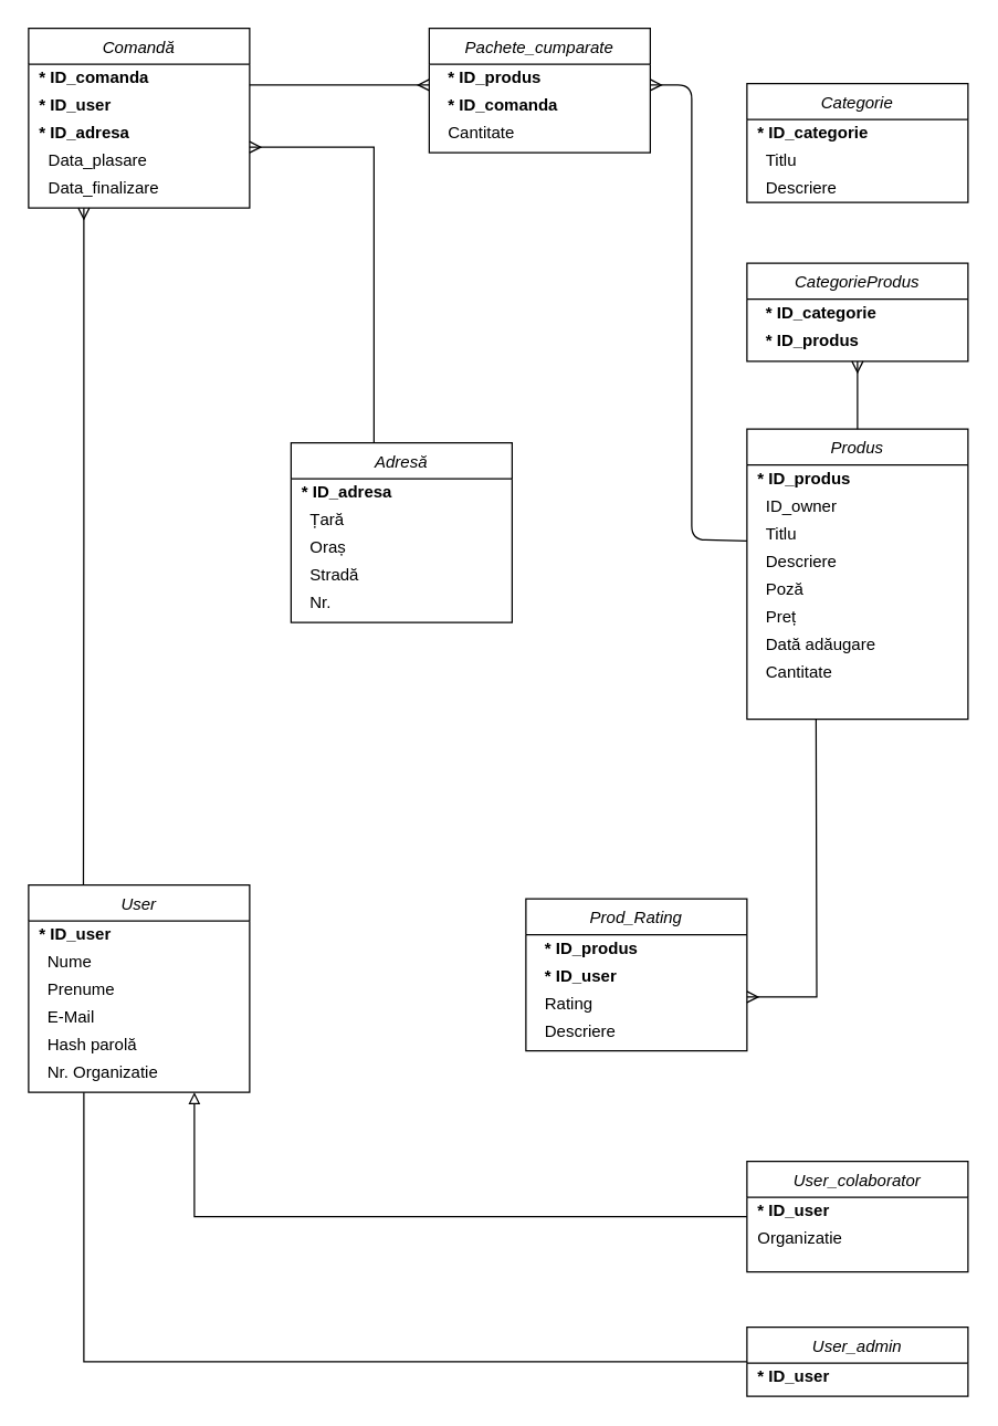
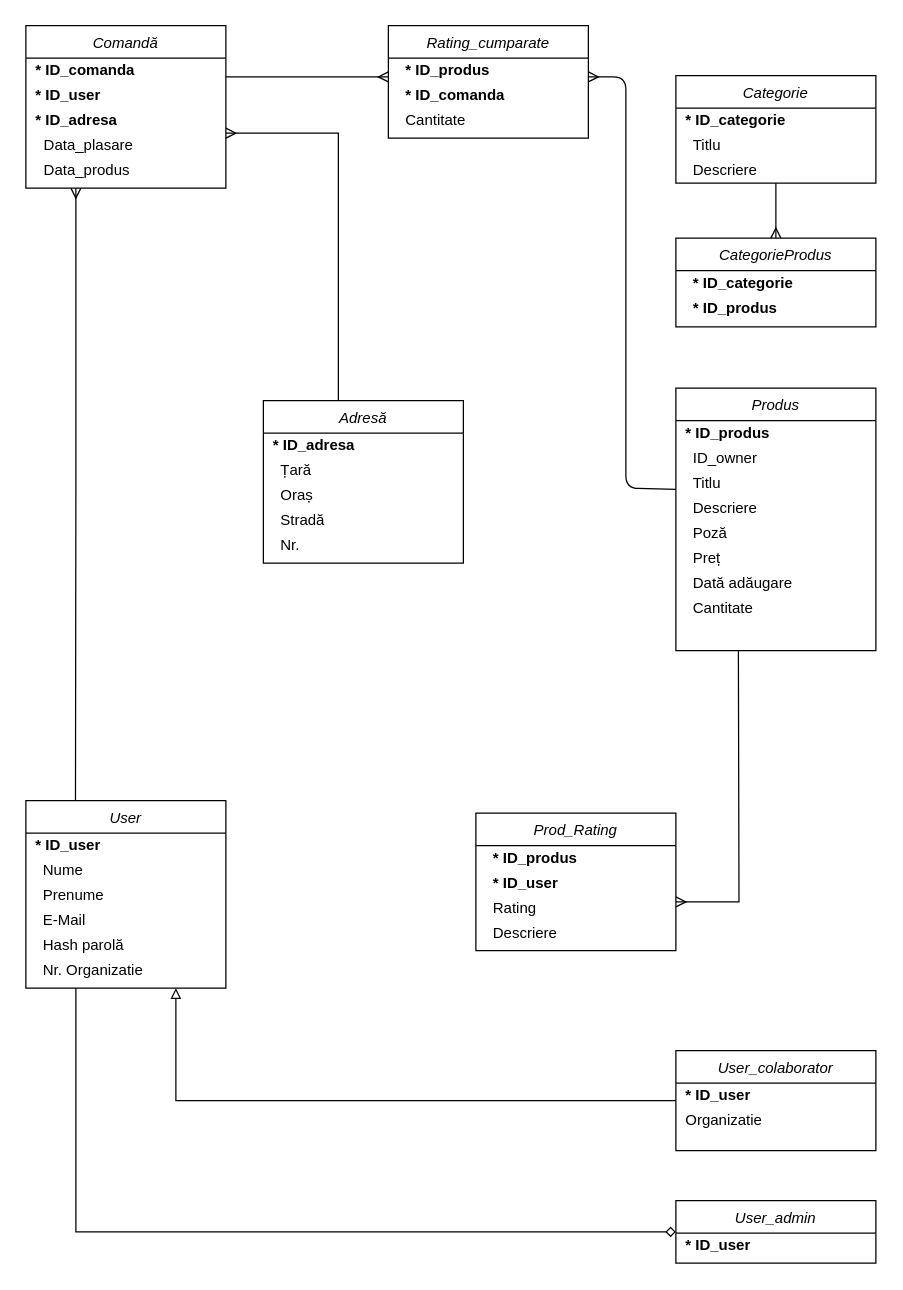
  <mxCell id="0" />
  <mxCell id="1" parent="0" />
- <mxCell id="2" style="edgeStyle=orthogonalEdgeStyle;rounded=0;orthogonalLoop=1;jettySize=auto;html=1;exitX=0.25;exitY=1;exitDx=0;exitDy=0;startArrow=none;startFill=0;endArrow=none;endFill=0;strokeColor=#000000;entryX=0;entryY=0.5;entryDx=0;entryDy=0;" edge="1" parent="1" source="3" target="57"><mxGeometry relative="1" as="geometry"><mxPoint x="179.69" y="980" as="targetPoint" /></mxGeometry></mxCell>
+ <mxCell id="2" style="edgeStyle=orthogonalEdgeStyle;rounded=0;orthogonalLoop=1;jettySize=auto;html=1;exitX=0.25;exitY=1;exitDx=0;exitDy=0;startArrow=none;startFill=0;endArrow=diamond;endFill=0;strokeColor=#000000;entryX=0;entryY=0.5;entryDx=0;entryDy=0;" edge="1" parent="1" source="3" target="57"><mxGeometry relative="1" as="geometry"><mxPoint x="179.69" y="980" as="targetPoint" /></mxGeometry></mxCell>
  <mxCell id="3" value="User" style="swimlane;fontStyle=2;align=center;verticalAlign=top;childLayout=stackLayout;horizontal=1;startSize=26;horizontalStack=0;resizeParent=1;resizeLast=0;collapsible=1;marginBottom=0;rounded=0;shadow=0;strokeWidth=1;" parent="1" vertex="1"><mxGeometry x="20" y="640" width="160" height="150" as="geometry"><mxRectangle x="230" y="140" width="160" height="26" as="alternateBounds" /></mxGeometry></mxCell>
  <mxCell id="4" value="&lt;div align=&quot;left&quot;&gt;&lt;b&gt;* ID_user&lt;/b&gt;&lt;/div&gt;" style="text;html=1;strokeColor=none;fillColor=none;align=left;verticalAlign=middle;whiteSpace=wrap;rounded=0;spacingLeft=6;" parent="3" vertex="1"><mxGeometry y="26" width="160" height="20" as="geometry" /></mxCell>
  <mxCell id="5" value="Nume" style="text;strokeColor=none;fillColor=none;align=left;verticalAlign=middle;rounded=0;perimeterSpacing=0;whiteSpace=wrap;html=1;spacingTop=0;spacingLeft=12;" parent="3" vertex="1"><mxGeometry y="46" width="160" height="20" as="geometry" /></mxCell>
  <mxCell id="6" value="Prenume" style="text;strokeColor=none;fillColor=none;align=left;verticalAlign=middle;rounded=0;perimeterSpacing=0;whiteSpace=wrap;html=1;spacingTop=0;spacingLeft=12;" parent="3" vertex="1"><mxGeometry y="66" width="160" height="20" as="geometry" /></mxCell>
  <mxCell id="7" value="E-Mail" style="text;strokeColor=none;fillColor=none;align=left;verticalAlign=middle;rounded=0;perimeterSpacing=0;whiteSpace=wrap;html=1;spacingTop=0;spacingLeft=12;" parent="3" vertex="1"><mxGeometry y="86" width="160" height="20" as="geometry" /></mxCell>
  <mxCell id="8" value="Hash parolă" style="text;strokeColor=none;fillColor=none;align=left;verticalAlign=middle;rounded=0;perimeterSpacing=0;whiteSpace=wrap;html=1;spacingTop=0;spacingLeft=12;" parent="3" vertex="1"><mxGeometry y="106" width="160" height="20" as="geometry" /></mxCell>
  <mxCell id="9" value="Nr. Organizatie" style="text;strokeColor=none;fillColor=none;align=left;verticalAlign=middle;rounded=0;perimeterSpacing=0;whiteSpace=wrap;html=1;spacingTop=0;spacingLeft=12;" parent="3" vertex="1"><mxGeometry y="126" width="160" height="20" as="geometry" /></mxCell>
  <mxCell id="10" value="Categorie" style="swimlane;fontStyle=2;align=center;verticalAlign=top;childLayout=stackLayout;horizontal=1;startSize=26;horizontalStack=0;resizeParent=1;resizeLast=0;collapsible=1;marginBottom=0;rounded=0;shadow=0;strokeWidth=1;" parent="1" vertex="1"><mxGeometry x="540" y="60" width="160" height="86" as="geometry"><mxRectangle x="230" y="140" width="160" height="26" as="alternateBounds" /></mxGeometry></mxCell>
  <mxCell id="11" value="&lt;div align=&quot;left&quot;&gt;&lt;b&gt;* ID_categorie&lt;/b&gt;&lt;/div&gt;" style="text;html=1;strokeColor=none;fillColor=none;align=left;verticalAlign=middle;whiteSpace=wrap;rounded=0;spacingLeft=6;" parent="10" vertex="1"><mxGeometry y="26" width="160" height="20" as="geometry" /></mxCell>
  <mxCell id="12" value="Titlu" style="text;strokeColor=none;fillColor=none;align=left;verticalAlign=middle;rounded=0;perimeterSpacing=0;whiteSpace=wrap;html=1;spacingTop=0;spacingLeft=12;" parent="10" vertex="1"><mxGeometry y="46" width="160" height="20" as="geometry" /></mxCell>
  <mxCell id="13" value="Descriere" style="text;strokeColor=none;fillColor=none;align=left;verticalAlign=middle;rounded=0;perimeterSpacing=0;whiteSpace=wrap;html=1;spacingTop=0;spacingLeft=12;" parent="10" vertex="1"><mxGeometry y="66" width="160" height="20" as="geometry" /></mxCell>
  <mxCell id="14" value="Produs" style="swimlane;fontStyle=2;align=center;verticalAlign=top;childLayout=stackLayout;horizontal=1;startSize=26;horizontalStack=0;resizeParent=1;resizeLast=0;collapsible=1;marginBottom=0;rounded=0;shadow=0;strokeWidth=1;" parent="1" vertex="1"><mxGeometry x="540" y="310" width="160" height="210" as="geometry"><mxRectangle x="230" y="140" width="160" height="26" as="alternateBounds" /></mxGeometry></mxCell>
  <mxCell id="15" value="&lt;div align=&quot;left&quot;&gt;&lt;b&gt;* ID_produs&lt;/b&gt;&lt;/div&gt;" style="text;html=1;strokeColor=none;fillColor=none;align=left;verticalAlign=middle;whiteSpace=wrap;rounded=0;spacingLeft=6;" parent="14" vertex="1"><mxGeometry y="26" width="160" height="20" as="geometry" /></mxCell>
  <mxCell id="16" value="ID_owner" style="text;strokeColor=none;fillColor=none;align=left;verticalAlign=middle;rounded=0;perimeterSpacing=0;whiteSpace=wrap;html=1;spacingTop=0;spacingLeft=12;" parent="14" vertex="1"><mxGeometry y="46" width="160" height="20" as="geometry" /></mxCell>
  <mxCell id="17" value="Titlu" style="text;strokeColor=none;fillColor=none;align=left;verticalAlign=middle;rounded=0;perimeterSpacing=0;whiteSpace=wrap;html=1;spacingTop=0;spacingLeft=12;" parent="14" vertex="1"><mxGeometry y="66" width="160" height="20" as="geometry" /></mxCell>
  <mxCell id="18" value="Descriere" style="text;strokeColor=none;fillColor=none;align=left;verticalAlign=middle;rounded=0;perimeterSpacing=0;whiteSpace=wrap;html=1;spacingTop=0;spacingLeft=12;" parent="14" vertex="1"><mxGeometry y="86" width="160" height="20" as="geometry" /></mxCell>
  <mxCell id="19" value="Poză" style="text;strokeColor=none;fillColor=none;align=left;verticalAlign=middle;rounded=0;perimeterSpacing=0;whiteSpace=wrap;html=1;spacingTop=0;spacingLeft=12;" parent="14" vertex="1"><mxGeometry y="106" width="160" height="20" as="geometry" /></mxCell>
  <mxCell id="20" value="Preț" style="text;strokeColor=none;fillColor=none;align=left;verticalAlign=middle;rounded=0;perimeterSpacing=0;whiteSpace=wrap;html=1;spacingTop=0;spacingLeft=12;" parent="14" vertex="1"><mxGeometry y="126" width="160" height="20" as="geometry" /></mxCell>
  <mxCell id="21" value="Dată adăugare" style="text;strokeColor=none;fillColor=none;align=left;verticalAlign=middle;rounded=0;perimeterSpacing=0;whiteSpace=wrap;html=1;spacingTop=0;spacingLeft=12;" parent="14" vertex="1"><mxGeometry y="146" width="160" height="20" as="geometry" /></mxCell>
  <mxCell id="22" value="Cantitate" style="text;strokeColor=none;fillColor=none;align=left;verticalAlign=middle;rounded=0;perimeterSpacing=0;whiteSpace=wrap;html=1;spacingTop=0;spacingLeft=12;" vertex="1" parent="14"><mxGeometry y="166" width="160" height="20" as="geometry" /></mxCell>
  <mxCell id="23" value="CategorieProdus" style="swimlane;fontStyle=2;align=center;verticalAlign=top;childLayout=stackLayout;horizontal=1;startSize=26;horizontalStack=0;resizeParent=1;resizeLast=0;collapsible=1;marginBottom=0;rounded=0;shadow=0;strokeWidth=1;" parent="1" vertex="1"><mxGeometry x="540" y="190" width="160" height="71" as="geometry"><mxRectangle x="230" y="140" width="160" height="26" as="alternateBounds" /></mxGeometry></mxCell>
  <mxCell id="24" value="&lt;b&gt;* ID_categorie&lt;/b&gt;" style="text;strokeColor=none;fillColor=none;align=left;verticalAlign=middle;rounded=0;perimeterSpacing=0;whiteSpace=wrap;html=1;spacingTop=0;spacingLeft=12;" vertex="1" parent="23"><mxGeometry y="26" width="160" height="20" as="geometry" /></mxCell>
  <mxCell id="25" value="* ID_produs" style="text;strokeColor=none;fillColor=none;align=left;verticalAlign=middle;rounded=0;perimeterSpacing=0;whiteSpace=wrap;html=1;spacingTop=0;spacingLeft=12;fontStyle=1" vertex="1" parent="23"><mxGeometry y="46" width="160" height="20" as="geometry" /></mxCell>
  <mxCell id="26" value="" style="endArrow=none;html=1;startArrow=ERmany;startFill=0;entryX=0;entryY=0.75;entryDx=0;entryDy=0;exitX=1;exitY=0.75;exitDx=0;exitDy=0;" parent="1" source="42" target="17" edge="1"><mxGeometry width="50" height="50" relative="1" as="geometry"><mxPoint x="500" y="96" as="sourcePoint" /><mxPoint x="520" y="385" as="targetPoint" /><Array as="points"><mxPoint x="500" y="61" /><mxPoint x="500" y="390" /></Array></mxGeometry></mxCell>
- <mxCell id="27" value="" style="endArrow=ERmany;html=1;startArrow=none;startFill=0;entryX=0.5;entryY=1;entryDx=0;entryDy=0;exitX=0.5;exitY=0;exitDx=0;exitDy=0;endFill=0;" parent="1" source="14" target="23" edge="1"><mxGeometry width="50" height="50" relative="1" as="geometry"><mxPoint x="740" y="390" as="sourcePoint" /><mxPoint x="730" y="390" as="targetPoint" /></mxGeometry></mxCell>
+ <mxCell id="28" value="" style="endArrow=ERmany;html=1;exitX=0.5;exitY=1;exitDx=0;exitDy=0;endFill=0;entryX=0.5;entryY=0;entryDx=0;entryDy=0;" parent="1" source="10" target="23" edge="1"><mxGeometry width="50" height="50" relative="1" as="geometry"><mxPoint x="630" y="210" as="sourcePoint" /><mxPoint x="630" y="110" as="targetPoint" /></mxGeometry></mxCell>
  <mxCell id="29" value="Prod_Rating" style="swimlane;fontStyle=2;align=center;verticalAlign=top;childLayout=stackLayout;horizontal=1;startSize=26;horizontalStack=0;resizeParent=1;resizeLast=0;collapsible=1;marginBottom=0;rounded=0;shadow=0;strokeWidth=1;" parent="1" vertex="1"><mxGeometry x="380" y="650" width="160" height="110" as="geometry"><mxRectangle x="230" y="140" width="160" height="26" as="alternateBounds" /></mxGeometry></mxCell>
  <mxCell id="30" value="&lt;b&gt;* ID_produs&lt;/b&gt;" style="text;strokeColor=none;fillColor=none;align=left;verticalAlign=middle;rounded=0;perimeterSpacing=0;whiteSpace=wrap;html=1;spacingTop=0;spacingLeft=12;" parent="29" vertex="1"><mxGeometry y="26" width="160" height="20" as="geometry" /></mxCell>
  <mxCell id="31" value="&lt;b&gt;* ID_user&lt;/b&gt;" style="text;strokeColor=none;fillColor=none;align=left;verticalAlign=middle;rounded=0;perimeterSpacing=0;whiteSpace=wrap;html=1;spacingTop=0;spacingLeft=12;" vertex="1" parent="29"><mxGeometry y="46" width="160" height="20" as="geometry" /></mxCell>
  <mxCell id="32" value="Rating" style="text;strokeColor=none;fillColor=none;align=left;verticalAlign=middle;rounded=0;perimeterSpacing=0;whiteSpace=wrap;html=1;spacingTop=0;spacingLeft=12;" parent="29" vertex="1"><mxGeometry y="66" width="160" height="20" as="geometry" /></mxCell>
  <mxCell id="33" value="Descriere" style="text;strokeColor=none;fillColor=none;align=left;verticalAlign=middle;rounded=0;perimeterSpacing=0;whiteSpace=wrap;html=1;spacingTop=0;spacingLeft=12;" vertex="1" parent="29"><mxGeometry y="86" width="160" height="20" as="geometry" /></mxCell>
  <mxCell id="34" style="edgeStyle=orthogonalEdgeStyle;rounded=0;orthogonalLoop=1;jettySize=auto;html=1;exitX=0.25;exitY=1;exitDx=0;exitDy=0;startArrow=ERmany;startFill=0;endArrow=none;endFill=0;strokeColor=#000000;" edge="1" parent="1" source="35"><mxGeometry relative="1" as="geometry"><mxPoint x="59.69" y="640" as="targetPoint" /></mxGeometry></mxCell>
  <mxCell id="35" value="Comandă" style="swimlane;fontStyle=2;align=center;verticalAlign=top;childLayout=stackLayout;horizontal=1;startSize=26;horizontalStack=0;resizeParent=1;resizeLast=0;collapsible=1;marginBottom=0;rounded=0;shadow=0;strokeWidth=1;" parent="1" vertex="1"><mxGeometry x="20" y="20" width="160" height="130" as="geometry"><mxRectangle x="230" y="140" width="160" height="26" as="alternateBounds" /></mxGeometry></mxCell>
  <mxCell id="36" value="&lt;div align=&quot;left&quot;&gt;&lt;b&gt;* ID_comanda&lt;/b&gt;&lt;/div&gt;" style="text;html=1;strokeColor=none;fillColor=none;align=left;verticalAlign=middle;whiteSpace=wrap;rounded=0;spacingLeft=6;" parent="35" vertex="1"><mxGeometry y="26" width="160" height="20" as="geometry" /></mxCell>
  <mxCell id="37" value="&lt;div align=&quot;left&quot;&gt;&lt;b&gt;* ID_user&lt;/b&gt;&lt;/div&gt;" style="text;html=1;strokeColor=none;fillColor=none;align=left;verticalAlign=middle;whiteSpace=wrap;rounded=0;spacingLeft=6;" vertex="1" parent="35"><mxGeometry y="46" width="160" height="20" as="geometry" /></mxCell>
  <mxCell id="38" value="&lt;div align=&quot;left&quot;&gt;&lt;b&gt;* ID_adresa&lt;/b&gt;&lt;/div&gt;" style="text;html=1;strokeColor=none;fillColor=none;align=left;verticalAlign=middle;whiteSpace=wrap;rounded=0;spacingLeft=6;" vertex="1" parent="35"><mxGeometry y="66" width="160" height="20" as="geometry" /></mxCell>
  <mxCell id="39" value="&lt;div align=&quot;left&quot;&gt;&amp;nbsp; Data_plasare&lt;/div&gt;" style="text;html=1;strokeColor=none;fillColor=none;align=left;verticalAlign=middle;whiteSpace=wrap;rounded=0;spacingLeft=6;" vertex="1" parent="35"><mxGeometry y="86" width="160" height="20" as="geometry" /></mxCell>
- <mxCell id="40" value="&lt;div align=&quot;left&quot;&gt;&amp;nbsp; Data_finalizare&lt;/div&gt;" style="text;html=1;strokeColor=none;fillColor=none;align=left;verticalAlign=middle;whiteSpace=wrap;rounded=0;spacingLeft=6;" vertex="1" parent="35"><mxGeometry y="106" width="160" height="20" as="geometry" /></mxCell>
- <mxCell id="41" value="Pachete_cumparate" style="swimlane;fontStyle=2;align=center;verticalAlign=top;childLayout=stackLayout;horizontal=1;startSize=26;horizontalStack=0;resizeParent=1;resizeLast=0;collapsible=1;marginBottom=0;rounded=0;shadow=0;strokeWidth=1;" parent="1" vertex="1"><mxGeometry x="310" y="20" width="160" height="90" as="geometry"><mxRectangle x="230" y="140" width="160" height="26" as="alternateBounds" /></mxGeometry></mxCell>
+ <mxCell id="40" value="&lt;div align=&quot;left&quot;&gt;&amp;nbsp; Data_produs&lt;/div&gt;" style="text;html=1;strokeColor=none;fillColor=none;align=left;verticalAlign=middle;whiteSpace=wrap;rounded=0;spacingLeft=6;" vertex="1" parent="35"><mxGeometry y="106" width="160" height="20" as="geometry" /></mxCell>
+ <mxCell id="41" value="Rating_cumparate" style="swimlane;fontStyle=2;align=center;verticalAlign=top;childLayout=stackLayout;horizontal=1;startSize=26;horizontalStack=0;resizeParent=1;resizeLast=0;collapsible=1;marginBottom=0;rounded=0;shadow=0;strokeWidth=1;" parent="1" vertex="1"><mxGeometry x="310" y="20" width="160" height="90" as="geometry"><mxRectangle x="230" y="140" width="160" height="26" as="alternateBounds" /></mxGeometry></mxCell>
  <mxCell id="42" value="&lt;b&gt;* ID_produs&lt;/b&gt;" style="text;strokeColor=none;fillColor=none;align=left;verticalAlign=middle;rounded=0;perimeterSpacing=0;whiteSpace=wrap;html=1;spacingTop=0;spacingLeft=12;" parent="41" vertex="1"><mxGeometry y="26" width="160" height="20" as="geometry" /></mxCell>
  <mxCell id="43" value="&lt;b&gt;* ID_comanda&lt;/b&gt;" style="text;strokeColor=none;fillColor=none;align=left;verticalAlign=middle;rounded=0;perimeterSpacing=0;whiteSpace=wrap;html=1;spacingTop=0;spacingLeft=12;" vertex="1" parent="41"><mxGeometry y="46" width="160" height="20" as="geometry" /></mxCell>
  <mxCell id="44" value="Cantitate" style="text;strokeColor=none;fillColor=none;align=left;verticalAlign=middle;rounded=0;perimeterSpacing=0;whiteSpace=wrap;html=1;spacingTop=0;spacingLeft=12;" vertex="1" parent="41"><mxGeometry y="66" width="160" height="20" as="geometry" /></mxCell>
  <mxCell id="45" value="" style="endArrow=none;html=1;entryX=1;entryY=0.75;entryDx=0;entryDy=0;exitX=0;exitY=0.75;exitDx=0;exitDy=0;startArrow=ERmany;startFill=0;" parent="1" source="42" target="36" edge="1"><mxGeometry width="50" height="50" relative="1" as="geometry"><mxPoint x="230" y="457.5" as="sourcePoint" /><mxPoint x="550" y="457.5" as="targetPoint" /></mxGeometry></mxCell>
  <mxCell id="46" style="edgeStyle=orthogonalEdgeStyle;rounded=0;orthogonalLoop=1;jettySize=auto;html=1;entryX=1;entryY=1;entryDx=0;entryDy=0;startArrow=none;startFill=0;endArrow=ERmany;endFill=0;strokeColor=#000000;" edge="1" parent="1" source="47" target="38"><mxGeometry relative="1" as="geometry"><Array as="points"><mxPoint x="270" y="106" /></Array></mxGeometry></mxCell>
  <mxCell id="47" value="Adresă" style="swimlane;fontStyle=2;align=center;verticalAlign=top;childLayout=stackLayout;horizontal=1;startSize=26;horizontalStack=0;resizeParent=1;resizeLast=0;collapsible=1;marginBottom=0;rounded=0;shadow=0;strokeWidth=1;" parent="1" vertex="1"><mxGeometry x="210" y="320" width="160" height="130" as="geometry"><mxRectangle x="230" y="140" width="160" height="26" as="alternateBounds" /></mxGeometry></mxCell>
  <mxCell id="48" value="&lt;div align=&quot;left&quot;&gt;&lt;b&gt;* ID_adresa&lt;/b&gt;&lt;/div&gt;" style="text;html=1;strokeColor=none;fillColor=none;align=left;verticalAlign=middle;whiteSpace=wrap;rounded=0;spacingLeft=6;" parent="47" vertex="1"><mxGeometry y="26" width="160" height="20" as="geometry" /></mxCell>
  <mxCell id="49" value="Țară" style="text;strokeColor=none;fillColor=none;align=left;verticalAlign=middle;rounded=0;perimeterSpacing=0;whiteSpace=wrap;html=1;spacingTop=0;spacingLeft=12;" parent="47" vertex="1"><mxGeometry y="46" width="160" height="20" as="geometry" /></mxCell>
  <mxCell id="50" value="Oraș" style="text;strokeColor=none;fillColor=none;align=left;verticalAlign=middle;rounded=0;perimeterSpacing=0;whiteSpace=wrap;html=1;spacingTop=0;spacingLeft=12;" parent="47" vertex="1"><mxGeometry y="66" width="160" height="20" as="geometry" /></mxCell>
  <mxCell id="51" value="Stradă" style="text;strokeColor=none;fillColor=none;align=left;verticalAlign=middle;rounded=0;perimeterSpacing=0;whiteSpace=wrap;html=1;spacingTop=0;spacingLeft=12;" parent="47" vertex="1"><mxGeometry y="86" width="160" height="20" as="geometry" /></mxCell>
  <mxCell id="52" value="Nr." style="text;strokeColor=none;fillColor=none;align=left;verticalAlign=middle;rounded=0;perimeterSpacing=0;whiteSpace=wrap;html=1;spacingTop=0;spacingLeft=12;" parent="47" vertex="1"><mxGeometry y="106" width="160" height="20" as="geometry" /></mxCell>
  <mxCell id="53" style="edgeStyle=orthogonalEdgeStyle;rounded=0;orthogonalLoop=1;jettySize=auto;html=1;entryX=0.75;entryY=1;entryDx=0;entryDy=0;startArrow=none;startFill=0;endArrow=block;endFill=0;strokeColor=#000000;" edge="1" parent="1" source="54" target="3"><mxGeometry relative="1" as="geometry" /></mxCell>
  <mxCell id="54" value="User_colaborator" style="swimlane;fontStyle=2;align=center;verticalAlign=top;childLayout=stackLayout;horizontal=1;startSize=26;horizontalStack=0;resizeParent=1;resizeLast=0;collapsible=1;marginBottom=0;rounded=0;shadow=0;strokeWidth=1;" vertex="1" parent="1"><mxGeometry x="540" y="840" width="160" height="80" as="geometry"><mxRectangle x="230" y="140" width="160" height="26" as="alternateBounds" /></mxGeometry></mxCell>
  <mxCell id="55" value="&lt;div align=&quot;left&quot;&gt;&lt;b&gt;* ID_user&lt;/b&gt;&lt;/div&gt;" style="text;html=1;strokeColor=none;fillColor=none;align=left;verticalAlign=middle;whiteSpace=wrap;rounded=0;spacingLeft=6;" vertex="1" parent="54"><mxGeometry y="26" width="160" height="20" as="geometry" /></mxCell>
  <mxCell id="56" value="&lt;div align=&quot;left&quot;&gt;Organizatie&lt;/div&gt;" style="text;html=1;strokeColor=none;fillColor=none;align=left;verticalAlign=middle;whiteSpace=wrap;rounded=0;spacingLeft=6;" vertex="1" parent="54"><mxGeometry y="46" width="160" height="20" as="geometry" /></mxCell>
  <mxCell id="57" value="User_admin" style="swimlane;fontStyle=2;align=center;verticalAlign=top;childLayout=stackLayout;horizontal=1;startSize=26;horizontalStack=0;resizeParent=1;resizeLast=0;collapsible=1;marginBottom=0;rounded=0;shadow=0;strokeWidth=1;" vertex="1" parent="1"><mxGeometry x="540" y="960" width="160" height="50" as="geometry"><mxRectangle x="230" y="140" width="160" height="26" as="alternateBounds" /></mxGeometry></mxCell>
  <mxCell id="58" value="&lt;div align=&quot;left&quot;&gt;&lt;b&gt;* ID_user&lt;/b&gt;&lt;/div&gt;" style="text;html=1;strokeColor=none;fillColor=none;align=left;verticalAlign=middle;whiteSpace=wrap;rounded=0;spacingLeft=6;" vertex="1" parent="57"><mxGeometry y="26" width="160" height="20" as="geometry" /></mxCell>
  <mxCell id="59" style="edgeStyle=orthogonalEdgeStyle;rounded=0;orthogonalLoop=1;jettySize=auto;html=1;exitX=1;exitY=0.25;exitDx=0;exitDy=0;startArrow=ERmany;startFill=0;endArrow=none;endFill=0;strokeColor=#000000;" edge="1" parent="1" source="32"><mxGeometry relative="1" as="geometry"><mxPoint x="590" y="520" as="targetPoint" /></mxGeometry></mxCell>
